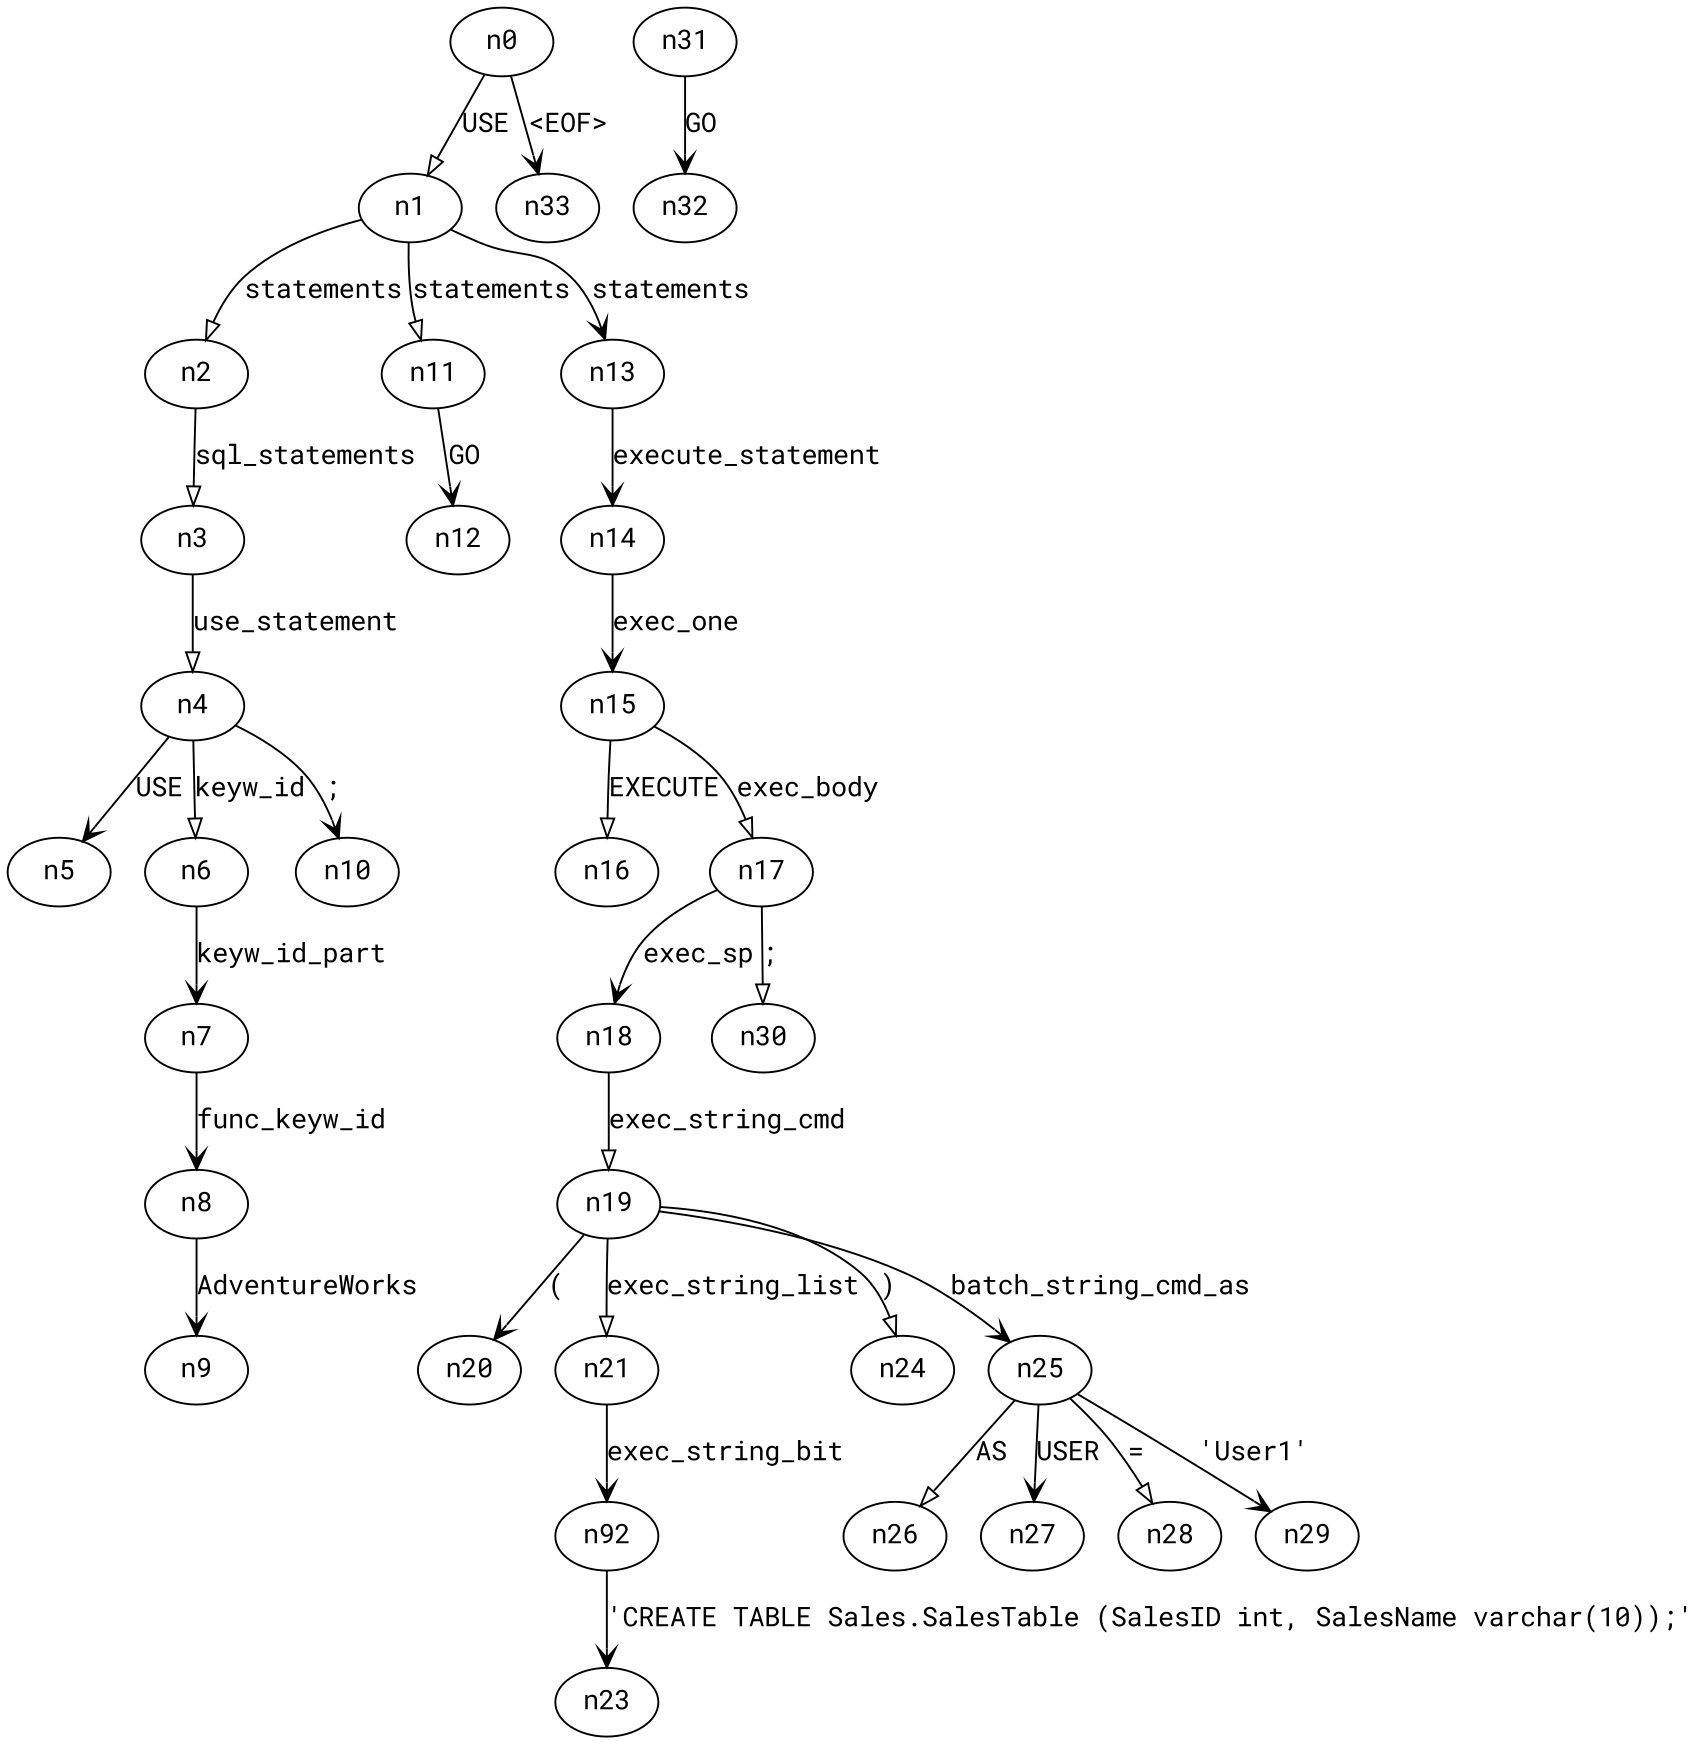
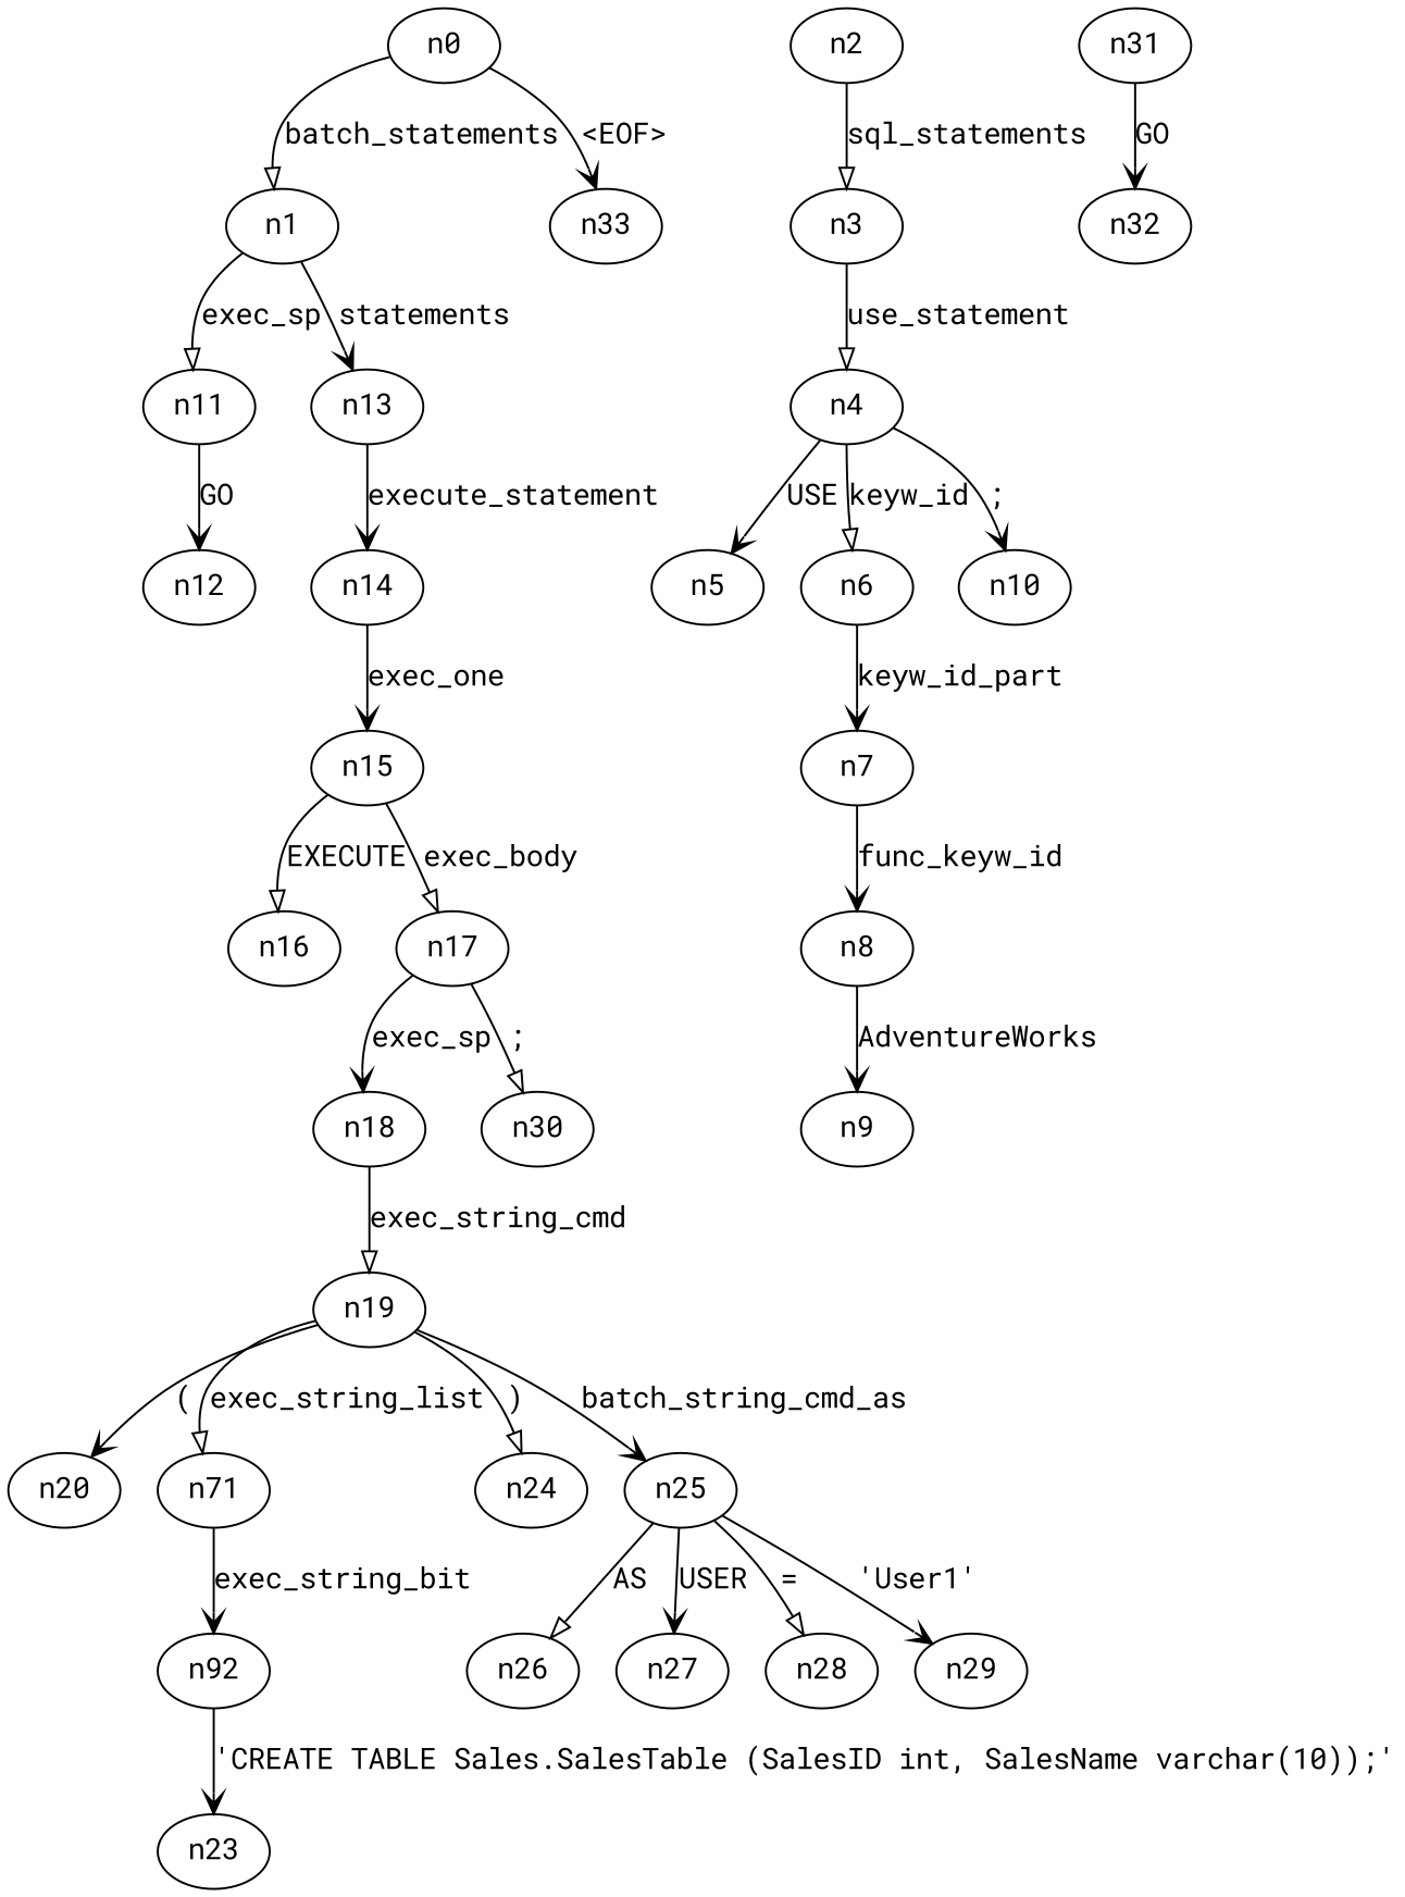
  digraph {
    fontname="Roboto Mono"
    node [fontname="Roboto Mono"]
    edge [arrowhead=vee fontname="Roboto Mono"]
    n0
    n1
    n33
    n2
    n11
    n13
    n3
    n12
    n14
    n31
    n32
    n4
    n5
    n6
    n10
    n7
    n8
    n9
    n15
    n16
    n17
    n18
    n30
    n19
    n20
-   n21
+   n21 [label=n71]
    n24
    n25
    n22 [label=n92]
    n26
    n27
    n28
    n29
    n23
-   n0 -> n1 [arrowhead=onormal label=USE]
+   n0 -> n1 [arrowhead=onormal label=batch_statements]
    n0 -> n33 [label="<EOF>"]
-   n1 -> n2 [arrowhead=onormal label=statements]
-   n1 -> n11 [arrowhead=onormal label=statements]
+   n1 -> n11 [arrowhead=onormal label=exec_sp]
    n1 -> n13 [label=statements]
    n2 -> n3 [arrowhead=onormal label=sql_statements]
    n11 -> n12 [label=GO]
    n13 -> n14 [label=execute_statement]
    n3 -> n4 [arrowhead=onormal label=use_statement]
    n14 -> n15 [label=exec_one]
    n31 -> n32 [label=GO]
    n4 -> n5 [label=USE]
    n4 -> n6 [arrowhead=onormal label=keyw_id]
    n4 -> n10 [label=";"]
    n6 -> n7 [label=keyw_id_part]
    n7 -> n8 [label=func_keyw_id]
    n8 -> n9 [label=AdventureWorks]
    n15 -> n16 [arrowhead=onormal label=EXECUTE]
    n15 -> n17 [arrowhead=onormal label=exec_body]
    n17 -> n18 [label=exec_sp]
    n17 -> n30 [arrowhead=onormal label=";"]
    n18 -> n19 [arrowhead=onormal label=exec_string_cmd]
    n19 -> n20 [label="("]
    n19 -> n21 [arrowhead=onormal label=exec_string_list]
    n19 -> n24 [arrowhead=onormal label=")"]
    n19 -> n25 [label=batch_string_cmd_as]
    n21 -> n22 [label=exec_string_bit]
    n25 -> n26 [arrowhead=onormal label=AS]
    n25 -> n27 [label=USER]
    n25 -> n28 [arrowhead=onormal label="="]
    n25 -> n29 [label="'User1'"]
    n22 -> n23 [label="'CREATE TABLE Sales.SalesTable (SalesID int, SalesName varchar(10));'"]
  }
